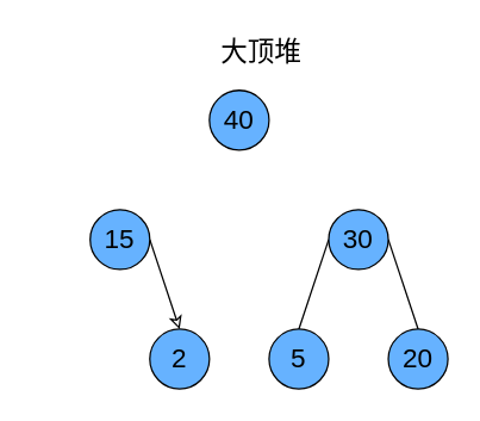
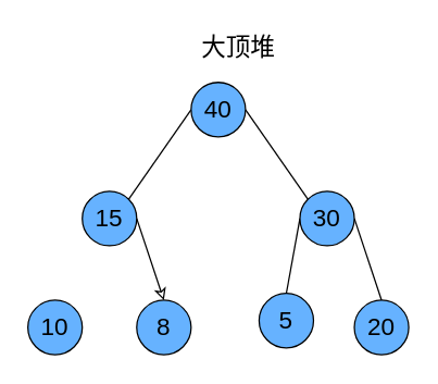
  <mxCell id="0" />
  <mxCell id="1" parent="0" />
+ <mxCell id="2" style="edgeStyle=none;html=1;exitX=0;exitY=0.5;exitDx=0;exitDy=0;entryX=1;entryY=0;entryDx=0;entryDy=0;endArrow=none;endFill=0;" edge="1" parent="1" source="4" target="6"><mxGeometry relative="1" as="geometry" /></mxCell>
+ <mxCell id="3" style="edgeStyle=none;html=1;exitX=1;exitY=0.5;exitDx=0;exitDy=0;entryX=0;entryY=0;entryDx=0;entryDy=0;endArrow=none;endFill=0;" edge="1" parent="1" source="4" target="11"><mxGeometry relative="1" as="geometry" /></mxCell>
  <mxCell id="4" value="&lt;font style=&quot;color: rgb(0, 0, 0); font-size: 18px;&quot;&gt;40&lt;/font&gt;" style="ellipse;whiteSpace=wrap;html=1;aspect=fixed;fillColor=#66B2FF;" vertex="1" parent="1"><mxGeometry x="140" y="60" width="40" height="40" as="geometry" /></mxCell>
  <mxCell id="5" style="edgeStyle=none;html=1;exitX=1;exitY=0.5;exitDx=0;exitDy=0;entryX=0.5;entryY=0;entryDx=0;entryDy=0;endArrow=classic;endFill=0;" edge="1" parent="1" source="6" target="7"><mxGeometry relative="1" as="geometry" /></mxCell>
  <mxCell id="6" value="&lt;font style=&quot;color: rgb(0, 0, 0); font-size: 18px;&quot;&gt;15&lt;/font&gt;" style="ellipse;whiteSpace=wrap;html=1;aspect=fixed;fillColor=#66B2FF;" vertex="1" parent="1"><mxGeometry x="60" y="140" width="40" height="40" as="geometry" /></mxCell>
- <mxCell id="7" value="&lt;font style=&quot;color: rgb(0, 0, 0); font-size: 18px;&quot;&gt;2&lt;/font&gt;" style="ellipse;whiteSpace=wrap;html=1;aspect=fixed;fillColor=#66B2FF;" vertex="1" parent="1"><mxGeometry x="100" y="220" width="40" height="40" as="geometry" /></mxCell>
+ <mxCell id="7" value="&lt;font style=&quot;color: rgb(0, 0, 0); font-size: 18px;&quot;&gt;8&lt;/font&gt;" style="ellipse;whiteSpace=wrap;html=1;aspect=fixed;fillColor=#66B2FF;" vertex="1" parent="1"><mxGeometry x="100" y="220" width="40" height="40" as="geometry" /></mxCell>
+ <mxCell id="8" value="&lt;font style=&quot;color: rgb(0, 0, 0); font-size: 18px;&quot;&gt;10&lt;/font&gt;" style="ellipse;whiteSpace=wrap;html=1;aspect=fixed;fillColor=#66B2FF;" vertex="1" parent="1"><mxGeometry x="20" y="220" width="40" height="40" as="geometry" /></mxCell>
  <mxCell id="9" style="edgeStyle=none;html=1;exitX=1;exitY=0.5;exitDx=0;exitDy=0;entryX=0.5;entryY=0;entryDx=0;entryDy=0;endArrow=none;endFill=0;" edge="1" parent="1" source="11" target="12"><mxGeometry relative="1" as="geometry" /></mxCell>
  <mxCell id="10" style="edgeStyle=none;html=1;exitX=0;exitY=0.5;exitDx=0;exitDy=0;entryX=0.5;entryY=0;entryDx=0;entryDy=0;endArrow=none;endFill=0;" edge="1" parent="1" source="11" target="13"><mxGeometry relative="1" as="geometry" /></mxCell>
  <mxCell id="11" value="&lt;font style=&quot;color: rgb(0, 0, 0); font-size: 18px;&quot;&gt;30&lt;/font&gt;" style="ellipse;whiteSpace=wrap;html=1;aspect=fixed;fillColor=#66B2FF;" vertex="1" parent="1"><mxGeometry x="220" y="140" width="40" height="40" as="geometry" /></mxCell>
  <mxCell id="12" value="&lt;font style=&quot;color: rgb(0, 0, 0); font-size: 18px;&quot;&gt;20&lt;/font&gt;" style="ellipse;whiteSpace=wrap;html=1;aspect=fixed;fillColor=#66B2FF;" vertex="1" parent="1"><mxGeometry x="260" y="220" width="40" height="40" as="geometry" /></mxCell>
- <mxCell id="13" value="&lt;font style=&quot;color: rgb(0, 0, 0); font-size: 18px;&quot;&gt;5&lt;/font&gt;" style="ellipse;whiteSpace=wrap;html=1;aspect=fixed;fillColor=#66B2FF;" vertex="1" parent="1"><mxGeometry x="180" y="220" width="40" height="40" as="geometry" /></mxCell>
+ <mxCell id="13" value="&lt;font style=&quot;color: rgb(0, 0, 0); font-size: 18px;&quot;&gt;5&lt;/font&gt;" style="ellipse;whiteSpace=wrap;html=1;aspect=fixed;fillColor=#66B2FF;" vertex="1" parent="1"><mxGeometry x="190" y="215" width="40" height="40" as="geometry" /></mxCell>
  <mxCell id="14" value="&lt;span style=&quot;font-size: 18px;&quot;&gt;大顶堆&lt;/span&gt;" style="text;html=1;align=center;verticalAlign=middle;whiteSpace=wrap;rounded=0;" vertex="1" parent="1"><mxGeometry x="90" y="20" width="170" height="30" as="geometry" /></mxCell>
